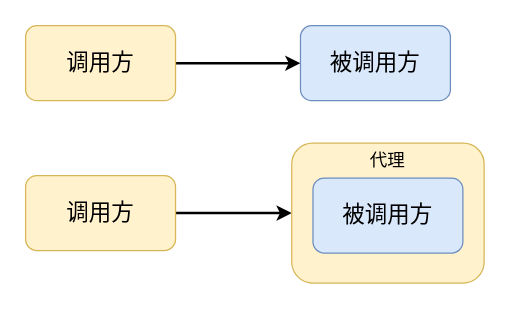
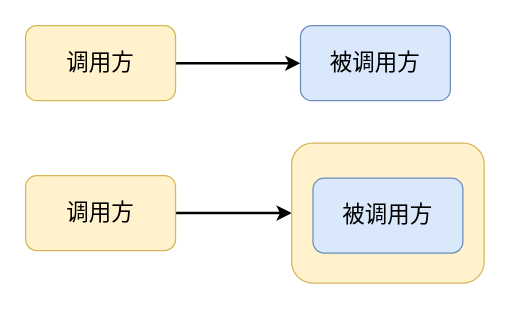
  <mxCell id="0" />
  <mxCell id="1" parent="0" />
  <mxCell id="2" style="edgeStyle=orthogonalEdgeStyle;rounded=0;orthogonalLoop=1;jettySize=auto;html=1;exitX=1;exitY=0.5;exitDx=0;exitDy=0;entryX=0;entryY=0.5;entryDx=0;entryDy=0;strokeWidth=2;" edge="1" parent="1" source="3" target="4"><mxGeometry relative="1" as="geometry" /></mxCell>
  <mxCell id="3" value="&lt;font style=&quot;font-size: 18px&quot;&gt;调用方&lt;/font&gt;" style="rounded=1;whiteSpace=wrap;html=1;fillColor=#fff2cc;strokeColor=#d6b656;" vertex="1" parent="1"><mxGeometry x="20" y="20" width="120" height="60" as="geometry" /></mxCell>
  <mxCell id="4" value="&lt;font style=&quot;font-size: 18px&quot;&gt;被调用方&lt;/font&gt;" style="rounded=1;whiteSpace=wrap;html=1;fillColor=#dae8fc;strokeColor=#6c8ebf;" vertex="1" parent="1"><mxGeometry x="240" y="20" width="120" height="60" as="geometry" /></mxCell>
  <mxCell id="5" style="edgeStyle=orthogonalEdgeStyle;rounded=0;orthogonalLoop=1;jettySize=auto;html=1;exitX=1;exitY=0.5;exitDx=0;exitDy=0;entryX=0;entryY=0.5;entryDx=0;entryDy=0;strokeWidth=2;" edge="1" parent="1" source="6" target="7"><mxGeometry relative="1" as="geometry" /></mxCell>
  <mxCell id="6" value="&lt;font style=&quot;font-size: 18px&quot;&gt;调用方&lt;/font&gt;" style="rounded=1;whiteSpace=wrap;html=1;fillColor=#fff2cc;strokeColor=#d6b656;" vertex="1" parent="1"><mxGeometry x="20" y="140" width="120" height="60" as="geometry" /></mxCell>
  <mxCell id="7" value="" style="rounded=1;whiteSpace=wrap;html=1;fillColor=#fff2cc;strokeColor=#d6b656;" vertex="1" parent="1"><mxGeometry x="233" y="114" width="154" height="112" as="geometry" /></mxCell>
  <mxCell id="8" value="&lt;font style=&quot;font-size: 18px&quot;&gt;被调用方&lt;/font&gt;" style="rounded=1;whiteSpace=wrap;html=1;fillColor=#dae8fc;strokeColor=#6c8ebf;" vertex="1" parent="1"><mxGeometry x="250" y="142" width="120" height="60" as="geometry" /></mxCell>
- <mxCell id="9" value="&lt;font style=&quot;font-size: 14px&quot;&gt;代理&lt;/font&gt;" style="text;html=1;strokeColor=none;fillColor=none;align=center;verticalAlign=middle;whiteSpace=wrap;rounded=0;" vertex="1" parent="1"><mxGeometry x="290" y="118" width="40" height="20" as="geometry" /></mxCell>
